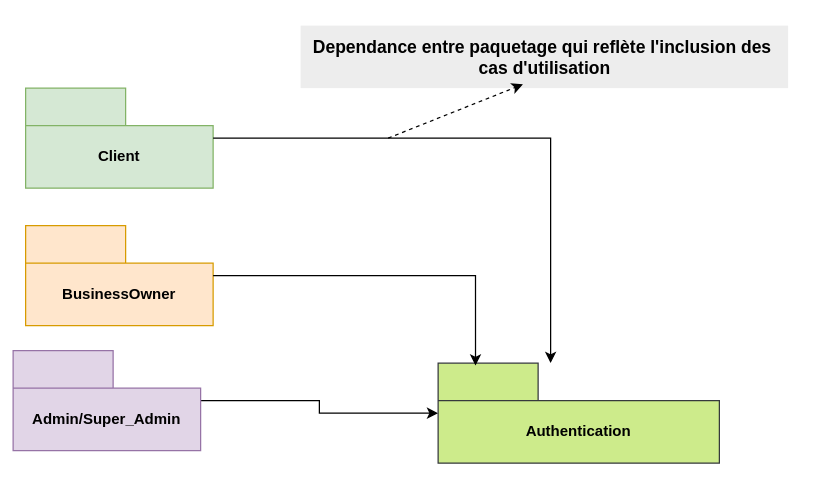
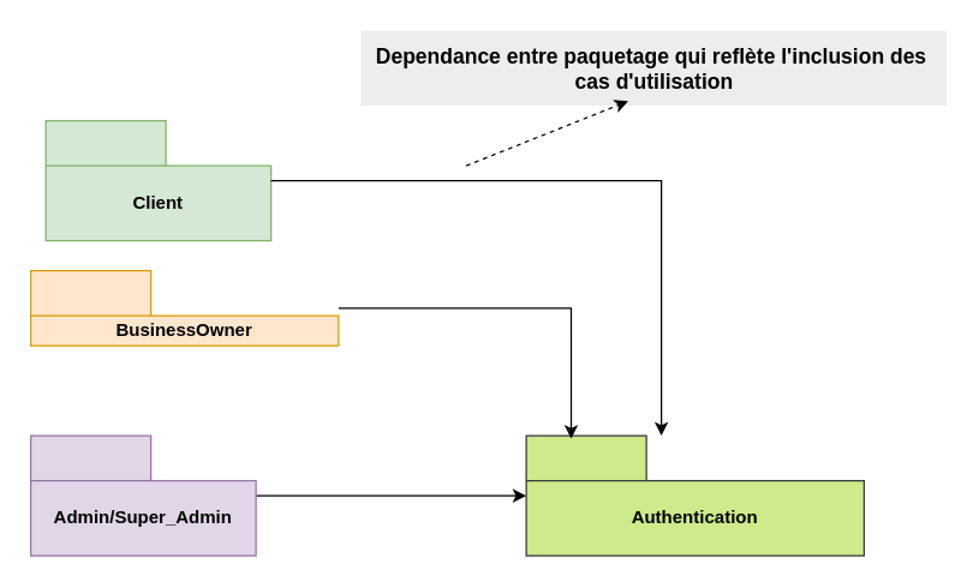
  <mxCell id="0" />
  <mxCell id="1" parent="0" />
  <mxCell id="2" style="edgeStyle=orthogonalEdgeStyle;rounded=0;orthogonalLoop=1;jettySize=auto;html=1;" parent="1" source="3" target="6" edge="1"><mxGeometry relative="1" as="geometry" /></mxCell>
- <mxCell id="3" value="&lt;div&gt;Admin/Super_Admin&lt;/div&gt;" style="shape=folder;fontStyle=1;tabWidth=80;tabHeight=30;tabPosition=left;html=1;boundedLbl=1;whiteSpace=wrap;fillColor=#e1d5e7;strokeColor=#9673a6;" parent="1" vertex="1"><mxGeometry x="10" y="280" width="150" height="80" as="geometry" /></mxCell>
- <mxCell id="4" value="BusinessOwner" style="shape=folder;fontStyle=1;tabWidth=80;tabHeight=30;tabPosition=left;html=1;boundedLbl=1;whiteSpace=wrap;fillColor=#ffe6cc;strokeColor=#d79b00;" parent="1" vertex="1"><mxGeometry x="20" y="180" width="150" height="80" as="geometry" /></mxCell>
- <mxCell id="5" value="Client" style="shape=folder;fontStyle=1;tabWidth=80;tabHeight=30;tabPosition=left;html=1;boundedLbl=1;whiteSpace=wrap;fillColor=#d5e8d4;strokeColor=#82b366;" parent="1" vertex="1"><mxGeometry x="20" y="70" width="150" height="80" as="geometry" /></mxCell>
+ <mxCell id="3" value="&lt;div&gt;Admin/Super_Admin&lt;/div&gt;" style="shape=folder;fontStyle=1;tabWidth=80;tabHeight=30;tabPosition=left;html=1;boundedLbl=1;whiteSpace=wrap;fillColor=#e1d5e7;strokeColor=#9673a6;" parent="1" vertex="1"><mxGeometry x="20" y="290" width="150" height="80" as="geometry" /></mxCell>
+ <mxCell id="4" value="BusinessOwner" style="shape=folder;fontStyle=1;tabWidth=80;tabHeight=30;tabPosition=left;html=1;boundedLbl=1;whiteSpace=wrap;fillColor=#ffe6cc;strokeColor=#d79b00;" parent="1" vertex="1"><mxGeometry x="20" y="180" width="205" height="50" as="geometry" /></mxCell>
+ <mxCell id="5" value="Client" style="shape=folder;fontStyle=1;tabWidth=80;tabHeight=30;tabPosition=left;html=1;boundedLbl=1;whiteSpace=wrap;fillColor=#d5e8d4;strokeColor=#82b366;" parent="1" vertex="1"><mxGeometry x="30" y="80" width="150" height="80" as="geometry" /></mxCell>
  <mxCell id="6" value="Authentication" style="shape=folder;fontStyle=1;tabWidth=80;tabHeight=30;tabPosition=left;html=1;boundedLbl=1;whiteSpace=wrap;fillColor=#cdeb8b;strokeColor=#36393d;" parent="1" vertex="1"><mxGeometry x="350" y="290" width="225" height="80" as="geometry" /></mxCell>
  <mxCell id="7" style="edgeStyle=orthogonalEdgeStyle;rounded=0;orthogonalLoop=1;jettySize=auto;html=1;entryX=0.4;entryY=0;entryDx=0;entryDy=0;entryPerimeter=0;" parent="1" source="5" target="6" edge="1"><mxGeometry relative="1" as="geometry" /></mxCell>
  <mxCell id="8" style="edgeStyle=orthogonalEdgeStyle;rounded=0;orthogonalLoop=1;jettySize=auto;html=1;entryX=0.133;entryY=0.025;entryDx=0;entryDy=0;entryPerimeter=0;" parent="1" source="4" target="6" edge="1"><mxGeometry relative="1" as="geometry" /></mxCell>
  <mxCell id="9" value="&lt;div style=&quot;font-size: 14px;&quot;&gt;&lt;font style=&quot;font-size: 14px;&quot;&gt;&lt;b&gt;Dependance entre paquetage qui reflète l'inclusion des&amp;nbsp;&lt;/b&gt;&lt;/font&gt;&lt;/div&gt;&lt;div style=&quot;font-size: 14px;&quot;&gt;&lt;font style=&quot;font-size: 14px;&quot;&gt;&lt;b&gt;cas d'utilisation&lt;/b&gt;&lt;/font&gt;&lt;/div&gt;" style="text;html=1;align=center;verticalAlign=middle;resizable=0;points=[];autosize=1;strokeColor=none;fillColor=#EDEDED;" parent="1" vertex="1"><mxGeometry x="240" y="20" width="390" height="50" as="geometry" /></mxCell>
  <mxCell id="10" value="" style="endArrow=classic;html=1;rounded=0;entryX=0.456;entryY=0.94;entryDx=0;entryDy=0;entryPerimeter=0;dashed=1;" parent="1" target="9" edge="1"><mxGeometry width="50" height="50" relative="1" as="geometry"><mxPoint x="310" y="110" as="sourcePoint" /><mxPoint x="360" y="60" as="targetPoint" /></mxGeometry></mxCell>
